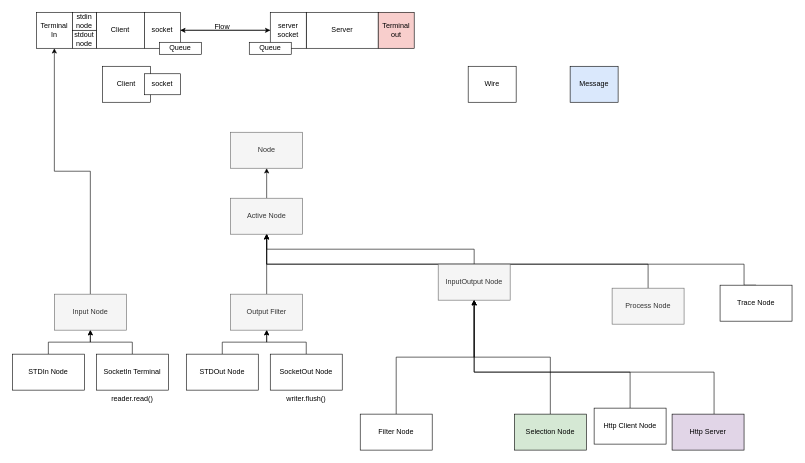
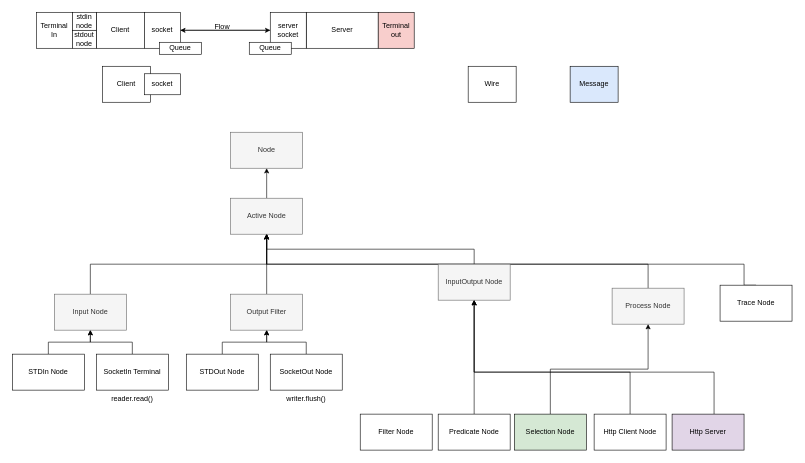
  <mxCell id="0" />
  <mxCell id="1" parent="0" />
  <mxCell id="2" value="Server" style="rounded=0;whiteSpace=wrap;html=1;" parent="1" vertex="1"><mxGeometry x="510" y="20" width="120" height="60" as="geometry" /></mxCell>
  <mxCell id="3" value="Node" style="rounded=0;whiteSpace=wrap;html=1;fillColor=#f5f5f5;fontColor=#333333;strokeColor=#666666;" parent="1" vertex="1"><mxGeometry x="384" y="220" width="120" height="60" as="geometry" /></mxCell>
  <mxCell id="4" style="edgeStyle=orthogonalEdgeStyle;rounded=0;orthogonalLoop=1;jettySize=auto;html=1;entryX=0.5;entryY=1;entryDx=0;entryDy=0;" parent="1" source="5" target="3" edge="1"><mxGeometry relative="1" as="geometry" /></mxCell>
  <mxCell id="5" value="Active Node" style="rounded=0;whiteSpace=wrap;html=1;fillColor=#f5f5f5;fontColor=#333333;strokeColor=#666666;" parent="1" vertex="1"><mxGeometry x="384" y="330" width="120" height="60" as="geometry" /></mxCell>
- <mxCell id="6" style="edgeStyle=orthogonalEdgeStyle;rounded=0;orthogonalLoop=1;jettySize=auto;html=1;exitX=0.5;exitY=0;exitDx=0;exitDy=0;" parent="1" source="7" target="17" edge="1"><mxGeometry relative="1" as="geometry" /></mxCell>
+ <mxCell id="6" style="edgeStyle=orthogonalEdgeStyle;rounded=0;orthogonalLoop=1;jettySize=auto;html=1;exitX=0.5;exitY=0;exitDx=0;exitDy=0;entryX=0.5;entryY=1;entryDx=0;entryDy=0;" parent="1" source="7" target="5" edge="1"><mxGeometry relative="1" as="geometry" /></mxCell>
  <mxCell id="7" value="Input Node" style="rounded=0;whiteSpace=wrap;html=1;fillColor=#f5f5f5;fontColor=#333333;strokeColor=#666666;" parent="1" vertex="1"><mxGeometry x="90" y="490" width="120" height="60" as="geometry" /></mxCell>
  <mxCell id="8" style="edgeStyle=orthogonalEdgeStyle;rounded=0;orthogonalLoop=1;jettySize=auto;html=1;exitX=0.5;exitY=0;exitDx=0;exitDy=0;" parent="1" source="9" target="5" edge="1"><mxGeometry relative="1" as="geometry" /></mxCell>
  <mxCell id="9" value="Output Filter" style="rounded=0;whiteSpace=wrap;html=1;fillColor=#f5f5f5;fontColor=#333333;strokeColor=#666666;" parent="1" vertex="1"><mxGeometry x="384" y="490" width="120" height="60" as="geometry" /></mxCell>
  <mxCell id="10" style="edgeStyle=orthogonalEdgeStyle;rounded=0;orthogonalLoop=1;jettySize=auto;html=1;exitX=0.5;exitY=0;exitDx=0;exitDy=0;" parent="1" source="11" target="5" edge="1"><mxGeometry relative="1" as="geometry"><Array as="points"><mxPoint x="1080" y="440" /><mxPoint x="444" y="440" /></Array></mxGeometry></mxCell>
  <mxCell id="11" value="Process Node" style="rounded=0;whiteSpace=wrap;html=1;fillColor=#f5f5f5;fontColor=#333333;strokeColor=#666666;" parent="1" vertex="1"><mxGeometry x="1020" y="480" width="120" height="60" as="geometry" /></mxCell>
  <mxCell id="12" style="edgeStyle=orthogonalEdgeStyle;rounded=0;orthogonalLoop=1;jettySize=auto;html=1;exitX=0.5;exitY=0;exitDx=0;exitDy=0;" parent="1" source="13" target="5" edge="1"><mxGeometry relative="1" as="geometry"><Array as="points"><mxPoint x="1240" y="440" /><mxPoint x="444" y="440" /></Array></mxGeometry></mxCell>
  <mxCell id="13" value="Trace Node" style="rounded=0;whiteSpace=wrap;html=1;" parent="1" vertex="1"><mxGeometry x="1200" y="475" width="120" height="60" as="geometry" /></mxCell>
  <mxCell id="14" value="Client" style="rounded=0;whiteSpace=wrap;html=1;" parent="1" vertex="1"><mxGeometry x="160" y="20" width="80" height="60" as="geometry" /></mxCell>
  <mxCell id="15" style="edgeStyle=orthogonalEdgeStyle;rounded=0;orthogonalLoop=1;jettySize=auto;html=1;entryX=0;entryY=0.5;entryDx=0;entryDy=0;" parent="1" source="16" target="19" edge="1"><mxGeometry relative="1" as="geometry" /></mxCell>
  <mxCell id="16" value="socket" style="rounded=0;whiteSpace=wrap;html=1;" parent="1" vertex="1"><mxGeometry x="240" y="20" width="60" height="60" as="geometry" /></mxCell>
  <mxCell id="17" value="Terminal In" style="rounded=0;whiteSpace=wrap;html=1;" parent="1" vertex="1"><mxGeometry x="60" y="20" width="60" height="60" as="geometry" /></mxCell>
  <mxCell id="18" style="edgeStyle=orthogonalEdgeStyle;rounded=0;orthogonalLoop=1;jettySize=auto;html=1;entryX=1;entryY=0.5;entryDx=0;entryDy=0;" parent="1" source="19" target="16" edge="1"><mxGeometry relative="1" as="geometry" /></mxCell>
  <mxCell id="19" value="server socket" style="rounded=0;whiteSpace=wrap;html=1;" parent="1" vertex="1"><mxGeometry x="450" y="20" width="60" height="60" as="geometry" /></mxCell>
  <mxCell id="20" value="Terminal out" style="rounded=0;whiteSpace=wrap;html=1;fillColor=#f8cecc;" parent="1" vertex="1"><mxGeometry x="630" y="20" width="60" height="60" as="geometry" /></mxCell>
  <mxCell id="21" value="stdin node" style="rounded=0;whiteSpace=wrap;html=1;" parent="1" vertex="1"><mxGeometry x="120" y="20" width="40" height="30" as="geometry" /></mxCell>
  <mxCell id="22" value="Flow" style="text;html=1;strokeColor=none;fillColor=none;align=center;verticalAlign=middle;whiteSpace=wrap;rounded=0;" parent="1" vertex="1"><mxGeometry x="340" y="40" width="60" height="10" as="geometry" /></mxCell>
  <mxCell id="23" value="Queue" style="rounded=0;whiteSpace=wrap;html=1;" parent="1" vertex="1"><mxGeometry x="265" y="70" width="70" height="20" as="geometry" /></mxCell>
  <mxCell id="24" value="Queue" style="rounded=0;whiteSpace=wrap;html=1;" parent="1" vertex="1"><mxGeometry x="415" y="70" width="70" height="20" as="geometry" /></mxCell>
  <mxCell id="25" value="Client" style="rounded=0;whiteSpace=wrap;html=1;" parent="1" vertex="1"><mxGeometry x="170" y="110" width="80" height="60" as="geometry" /></mxCell>
  <mxCell id="26" value="stdout node" style="rounded=0;whiteSpace=wrap;html=1;" parent="1" vertex="1"><mxGeometry x="120" y="50" width="40" height="30" as="geometry" /></mxCell>
  <mxCell id="27" value="socket" style="rounded=0;whiteSpace=wrap;html=1;" parent="1" vertex="1"><mxGeometry x="240" y="122.5" width="60" height="35" as="geometry" /></mxCell>
  <mxCell id="28" style="edgeStyle=orthogonalEdgeStyle;rounded=0;orthogonalLoop=1;jettySize=auto;html=1;exitX=0.5;exitY=0;exitDx=0;exitDy=0;" parent="1" source="29" target="5" edge="1"><mxGeometry relative="1" as="geometry" /></mxCell>
  <mxCell id="29" value="InputOutput Node" style="rounded=0;whiteSpace=wrap;html=1;fillColor=#f5f5f5;fontColor=#333333;strokeColor=#666666;" parent="1" vertex="1"><mxGeometry x="730" y="440" width="120" height="60" as="geometry" /></mxCell>
  <mxCell id="30" style="edgeStyle=orthogonalEdgeStyle;rounded=0;orthogonalLoop=1;jettySize=auto;html=1;exitX=0.5;exitY=0;exitDx=0;exitDy=0;" parent="1" source="31" target="7" edge="1"><mxGeometry relative="1" as="geometry" /></mxCell>
  <mxCell id="31" value="STDIn Node" style="rounded=0;whiteSpace=wrap;html=1;" parent="1" vertex="1"><mxGeometry x="20" y="590" width="120" height="60" as="geometry" /></mxCell>
  <mxCell id="32" value="Message" style="rounded=0;whiteSpace=wrap;html=1;fillColor=#dae8fc;" parent="1" vertex="1"><mxGeometry x="950" y="110" width="80" height="60" as="geometry" /></mxCell>
  <mxCell id="33" value="Wire" style="rounded=0;whiteSpace=wrap;html=1;" parent="1" vertex="1"><mxGeometry x="780" y="110" width="80" height="60" as="geometry" /></mxCell>
  <mxCell id="34" style="edgeStyle=orthogonalEdgeStyle;rounded=0;orthogonalLoop=1;jettySize=auto;html=1;exitX=0.5;exitY=0;exitDx=0;exitDy=0;" parent="1" source="35" target="9" edge="1"><mxGeometry relative="1" as="geometry" /></mxCell>
  <mxCell id="35" value="STDOut Node" style="rounded=0;whiteSpace=wrap;html=1;" parent="1" vertex="1"><mxGeometry x="310" y="590" width="120" height="60" as="geometry" /></mxCell>
  <mxCell id="36" style="edgeStyle=orthogonalEdgeStyle;rounded=0;orthogonalLoop=1;jettySize=auto;html=1;exitX=0.5;exitY=0;exitDx=0;exitDy=0;" parent="1" source="37" target="7" edge="1"><mxGeometry relative="1" as="geometry" /></mxCell>
  <mxCell id="37" value="SocketIn Terminal" style="rounded=0;whiteSpace=wrap;html=1;" parent="1" vertex="1"><mxGeometry x="160" y="590" width="120" height="60" as="geometry" /></mxCell>
  <mxCell id="38" style="edgeStyle=orthogonalEdgeStyle;rounded=0;orthogonalLoop=1;jettySize=auto;html=1;exitX=0.5;exitY=0;exitDx=0;exitDy=0;" parent="1" source="39" target="9" edge="1"><mxGeometry relative="1" as="geometry" /></mxCell>
  <mxCell id="39" value="SocketOut Node" style="rounded=0;whiteSpace=wrap;html=1;" parent="1" vertex="1"><mxGeometry x="450" y="590" width="120" height="60" as="geometry" /></mxCell>
- <mxCell id="40" style="edgeStyle=orthogonalEdgeStyle;rounded=0;orthogonalLoop=1;jettySize=auto;html=1;exitX=0.5;exitY=0;exitDx=0;exitDy=0;entryX=0.5;entryY=1;entryDx=0;entryDy=0;" parent="1" source="41" target="29" edge="1"><mxGeometry relative="1" as="geometry" /></mxCell>
  <mxCell id="41" value="Filter Node" style="rounded=0;whiteSpace=wrap;html=1;" parent="1" vertex="1"><mxGeometry x="600" y="690" width="120" height="60" as="geometry" /></mxCell>
- <mxCell id="44" style="edgeStyle=orthogonalEdgeStyle;rounded=0;orthogonalLoop=1;jettySize=auto;html=1;exitX=0.5;exitY=0;exitDx=0;exitDy=0;" parent="1" source="45" target="29" edge="1"><mxGeometry relative="1" as="geometry" /></mxCell>
+ <mxCell id="42" style="edgeStyle=orthogonalEdgeStyle;rounded=0;orthogonalLoop=1;jettySize=auto;html=1;exitX=0.5;exitY=0;exitDx=0;exitDy=0;" parent="1" source="43" target="29" edge="1"><mxGeometry relative="1" as="geometry" /></mxCell>
+ <mxCell id="43" value="Predicate Node" style="rounded=0;whiteSpace=wrap;html=1;" parent="1" vertex="1"><mxGeometry x="730" y="690" width="120" height="60" as="geometry" /></mxCell>
+ <mxCell id="44" style="edgeStyle=orthogonalEdgeStyle;rounded=0;orthogonalLoop=1;jettySize=auto;html=1;exitX=0.5;exitY=0;exitDx=0;exitDy=0;" parent="1" source="45" target="11" edge="1"><mxGeometry relative="1" as="geometry" /></mxCell>
  <mxCell id="45" value="Selection Node" style="rounded=0;whiteSpace=wrap;html=1;fillColor=#d5e8d4;" parent="1" vertex="1"><mxGeometry x="857" y="690" width="120" height="60" as="geometry" /></mxCell>
  <mxCell id="46" style="edgeStyle=orthogonalEdgeStyle;rounded=0;orthogonalLoop=1;jettySize=auto;html=1;entryX=0.5;entryY=1;entryDx=0;entryDy=0;" edge="1" parent="1" source="47" target="29"><mxGeometry relative="1" as="geometry"><Array as="points"><mxPoint x="1050" y="620" /><mxPoint x="790" y="620" /></Array></mxGeometry></mxCell>
- <mxCell id="47" value="Http Client Node" style="rounded=0;whiteSpace=wrap;html=1;" vertex="1" parent="1"><mxGeometry x="990" y="680" width="120" height="60" as="geometry" /></mxCell>
+ <mxCell id="47" value="Http Client Node" style="rounded=0;whiteSpace=wrap;html=1;" vertex="1" parent="1"><mxGeometry x="990" y="690" width="120" height="60" as="geometry" /></mxCell>
  <mxCell id="48" style="edgeStyle=orthogonalEdgeStyle;rounded=0;orthogonalLoop=1;jettySize=auto;html=1;entryX=0.5;entryY=1;entryDx=0;entryDy=0;" edge="1" parent="1" source="49" target="29"><mxGeometry relative="1" as="geometry"><Array as="points"><mxPoint x="1190" y="620" /><mxPoint x="790" y="620" /></Array></mxGeometry></mxCell>
  <mxCell id="49" value="Http Server" style="rounded=0;whiteSpace=wrap;html=1;fillColor=#e1d5e7;" vertex="1" parent="1"><mxGeometry x="1120" y="690" width="120" height="60" as="geometry" /></mxCell>
  <mxCell id="50" value="writer.flush()" style="text;html=1;strokeColor=none;fillColor=none;align=center;verticalAlign=middle;whiteSpace=wrap;rounded=0;" vertex="1" parent="1"><mxGeometry x="480" y="650" width="60" height="30" as="geometry" /></mxCell>
  <mxCell id="51" value="reader.read()" style="text;html=1;strokeColor=none;fillColor=none;align=center;verticalAlign=middle;whiteSpace=wrap;rounded=0;" vertex="1" parent="1"><mxGeometry x="190" y="650" width="60" height="30" as="geometry" /></mxCell>
